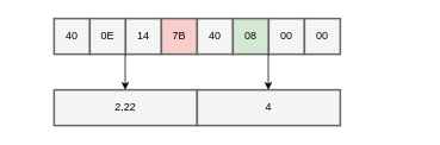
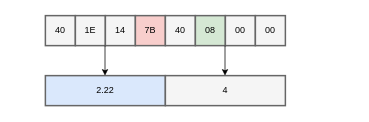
  <mxCell id="0" />
  <mxCell id="1" parent="0" />
  <mxCell id="2" value="40" style="rounded=0;whiteSpace=wrap;html=1;fillColor=#f5f5f5;strokeColor=#666666;fontColor=#000000;strokeWidth=2;" parent="1" vertex="1"><mxGeometry x="60" y="20" width="40" height="40" as="geometry" /></mxCell>
- <mxCell id="3" value="0E" style="rounded=0;whiteSpace=wrap;html=1;fillColor=#f5f5f5;strokeColor=#666666;fontColor=#000000;strokeWidth=2;" parent="1" vertex="1"><mxGeometry x="100" y="20" width="40" height="40" as="geometry" /></mxCell>
+ <mxCell id="3" value="1E" style="rounded=0;whiteSpace=wrap;html=1;fillColor=#f5f5f5;strokeColor=#666666;fontColor=#000000;strokeWidth=2;" parent="1" vertex="1"><mxGeometry x="100" y="20" width="40" height="40" as="geometry" /></mxCell>
  <mxCell id="4" value="14" style="rounded=0;whiteSpace=wrap;html=1;fillColor=#f5f5f5;strokeColor=#666666;fontColor=#000000;strokeWidth=2;" parent="1" vertex="1"><mxGeometry x="140" y="20" width="40" height="40" as="geometry" /></mxCell>
  <mxCell id="5" value="7B" style="rounded=0;whiteSpace=wrap;html=1;fillColor=#f8cecc;strokeColor=#666666;fontColor=#000000;strokeWidth=2;" parent="1" vertex="1"><mxGeometry x="180" y="20" width="40" height="40" as="geometry" /></mxCell>
  <mxCell id="6" value="40" style="rounded=0;whiteSpace=wrap;html=1;fillColor=#f5f5f5;strokeColor=#666666;fontColor=#000000;strokeWidth=2;" parent="1" vertex="1"><mxGeometry x="220" y="20" width="40" height="40" as="geometry" /></mxCell>
  <mxCell id="7" value="08" style="rounded=0;whiteSpace=wrap;html=1;fillColor=#d5e8d4;strokeColor=#666666;fontColor=#000000;strokeWidth=2;" parent="1" vertex="1"><mxGeometry x="260" y="20" width="40" height="40" as="geometry" /></mxCell>
  <mxCell id="8" value="00" style="rounded=0;whiteSpace=wrap;html=1;fillColor=#f5f5f5;strokeColor=#666666;fontColor=#000000;strokeWidth=2;" parent="1" vertex="1"><mxGeometry x="300" y="20" width="40" height="40" as="geometry" /></mxCell>
  <mxCell id="9" value="00" style="rounded=0;whiteSpace=wrap;html=1;fillColor=#f5f5f5;strokeColor=#666666;fontColor=#000000;strokeWidth=2;" parent="1" vertex="1"><mxGeometry x="340" y="20" width="40" height="40" as="geometry" /></mxCell>
  <mxCell id="10" value="byte[]" style="text;html=1;align=center;verticalAlign=middle;resizable=0;points=[];autosize=1;fontColor=#FFFFFF;" parent="1" vertex="1"><mxGeometry x="20" y="70" width="40" height="20" as="geometry" /></mxCell>
- <mxCell id="11" value="2.22" style="rounded=0;whiteSpace=wrap;html=1;strokeWidth=2;fillColor=#f5f5f5;strokeColor=#666666;fontColor=#000000;" parent="1" vertex="1"><mxGeometry x="60" y="100" width="160" height="40" as="geometry" /></mxCell>
+ <mxCell id="11" value="2.22" style="rounded=0;whiteSpace=wrap;html=1;strokeWidth=2;fillColor=#dae8fc;strokeColor=#666666;fontColor=#000000;" parent="1" vertex="1"><mxGeometry x="60" y="100" width="160" height="40" as="geometry" /></mxCell>
  <mxCell id="12" value="・・・" style="text;html=1;align=center;verticalAlign=middle;resizable=0;points=[];autosize=1;fontColor=#FFFFFF;" parent="1" vertex="1"><mxGeometry x="380" y="110" width="50" height="20" as="geometry" /></mxCell>
  <mxCell id="13" value="4" style="rounded=0;whiteSpace=wrap;html=1;strokeWidth=2;fillColor=#f5f5f5;strokeColor=#666666;fontColor=#000000;" parent="1" vertex="1"><mxGeometry x="220" y="100" width="160" height="40" as="geometry" /></mxCell>
  <mxCell id="14" value="" style="endArrow=classic;html=1;entryX=1;entryY=0;entryDx=0;entryDy=0;exitX=0.5;exitY=1;exitDx=0;exitDy=0;fontColor=#000000;" parent="1" edge="1"><mxGeometry width="50" height="50" relative="1" as="geometry"><mxPoint x="139.5" y="60" as="sourcePoint" /><mxPoint x="139.5" y="100" as="targetPoint" /></mxGeometry></mxCell>
  <mxCell id="15" value="" style="endArrow=classic;html=1;entryX=1;entryY=0;entryDx=0;entryDy=0;exitX=0.5;exitY=1;exitDx=0;exitDy=0;fontColor=#000000;" parent="1" edge="1"><mxGeometry width="50" height="50" relative="1" as="geometry"><mxPoint x="299.5" y="60" as="sourcePoint" /><mxPoint x="299.5" y="100" as="targetPoint" /></mxGeometry></mxCell>
  <mxCell id="16" value="・・・" style="text;html=1;align=center;verticalAlign=middle;resizable=0;points=[];autosize=1;fontColor=#FFFFFF;" parent="1" vertex="1"><mxGeometry x="380" y="30" width="50" height="20" as="geometry" /></mxCell>
  <mxCell id="17" value="4バイトで1つのfloatへ変換" style="text;html=1;align=center;verticalAlign=middle;resizable=0;points=[];autosize=1;fontColor=#FFFFFF;" parent="1" vertex="1"><mxGeometry x="310" y="70" width="160" height="20" as="geometry" /></mxCell>
